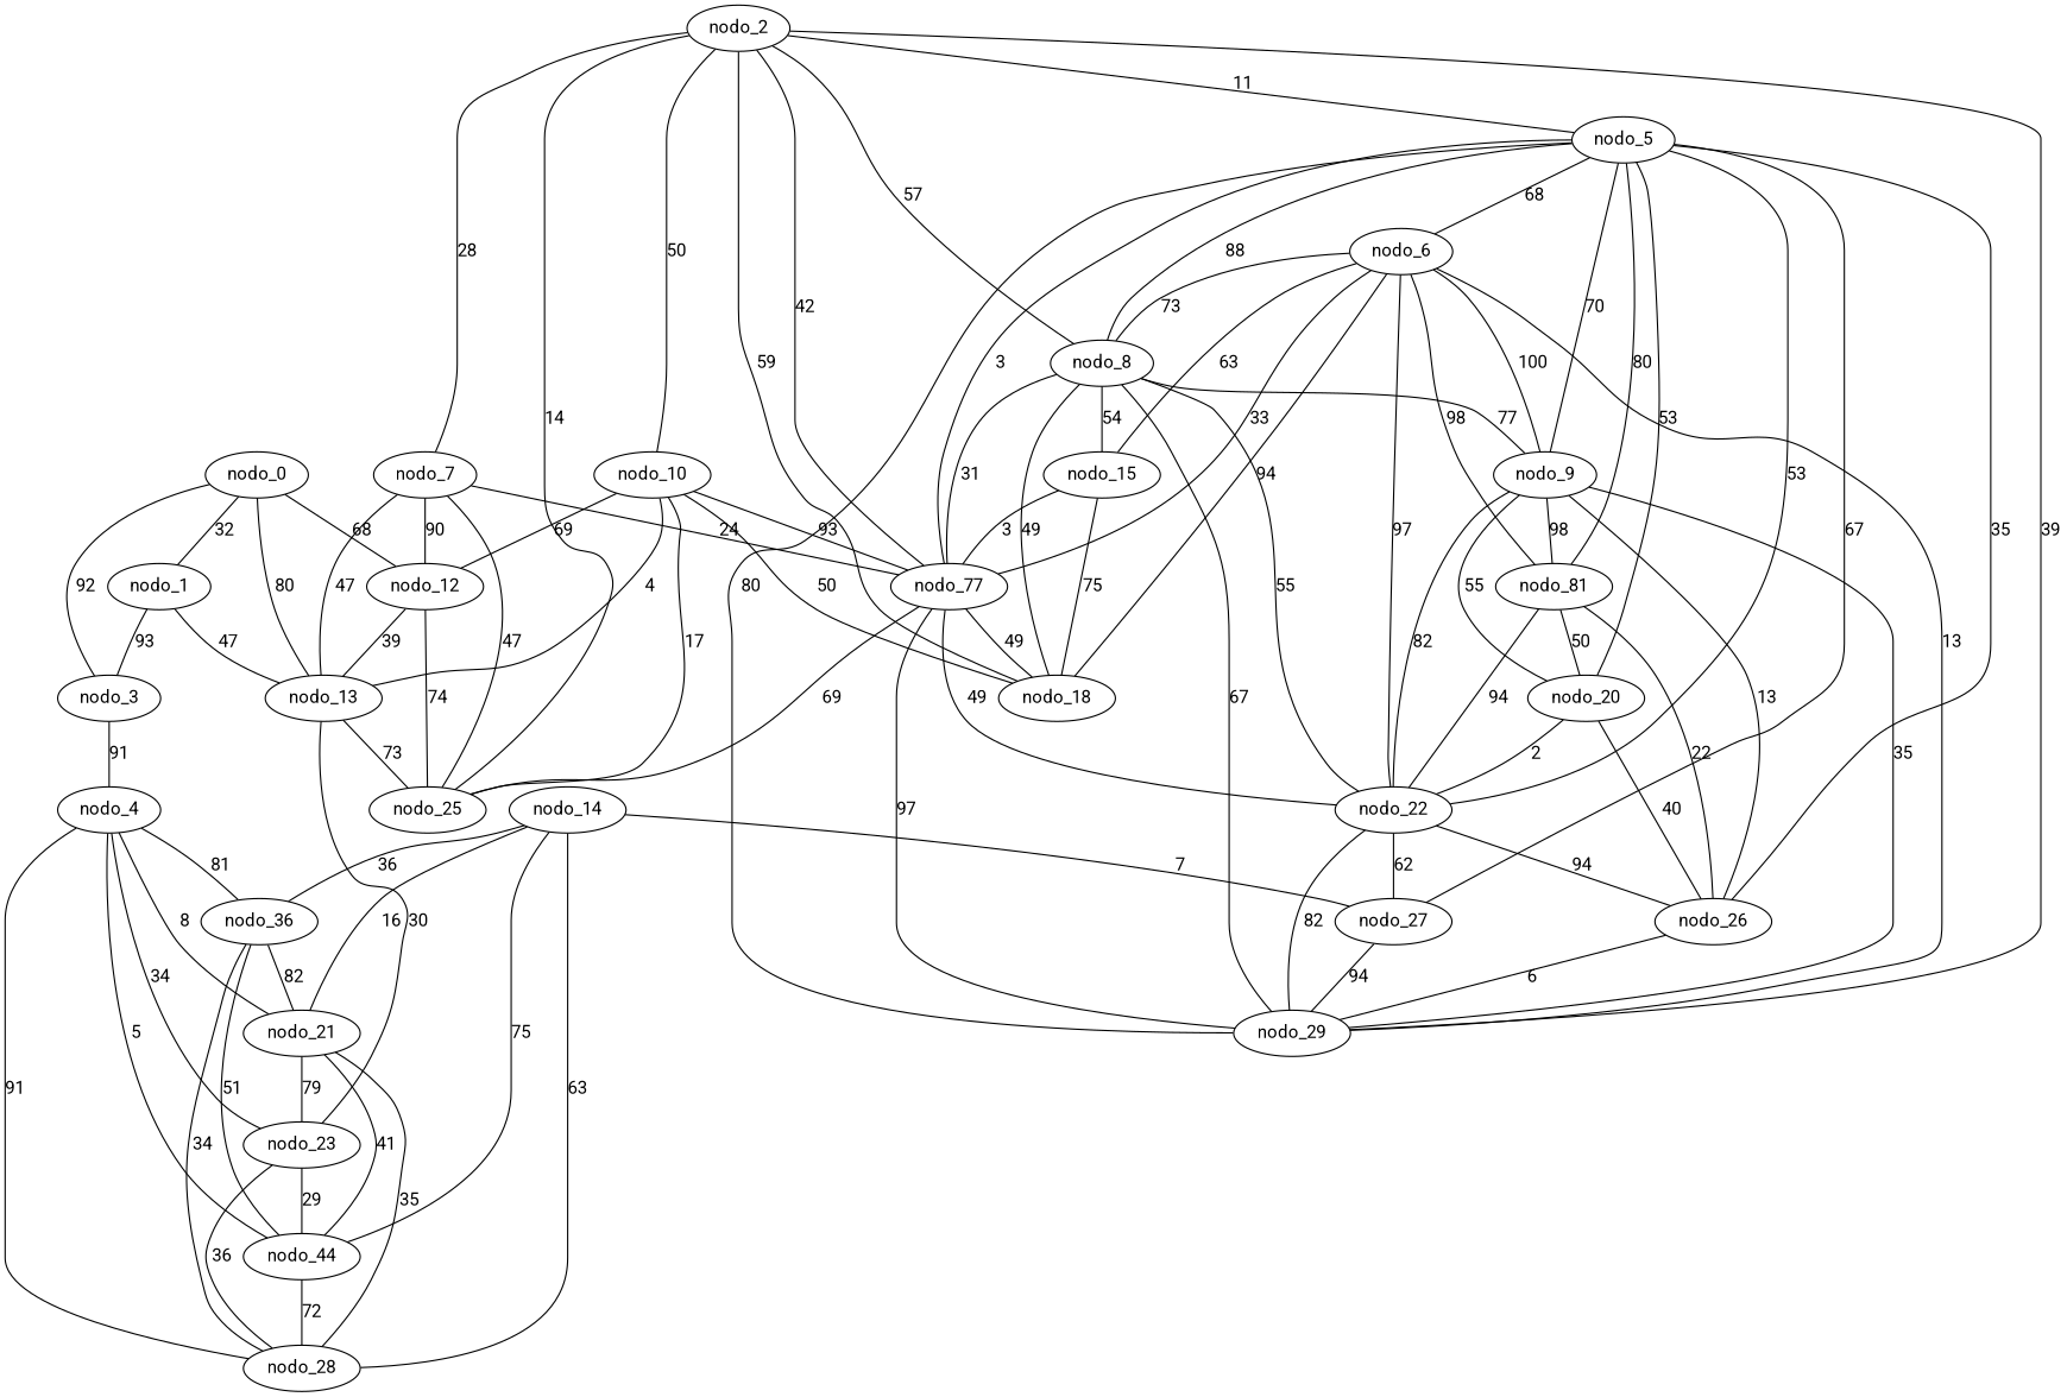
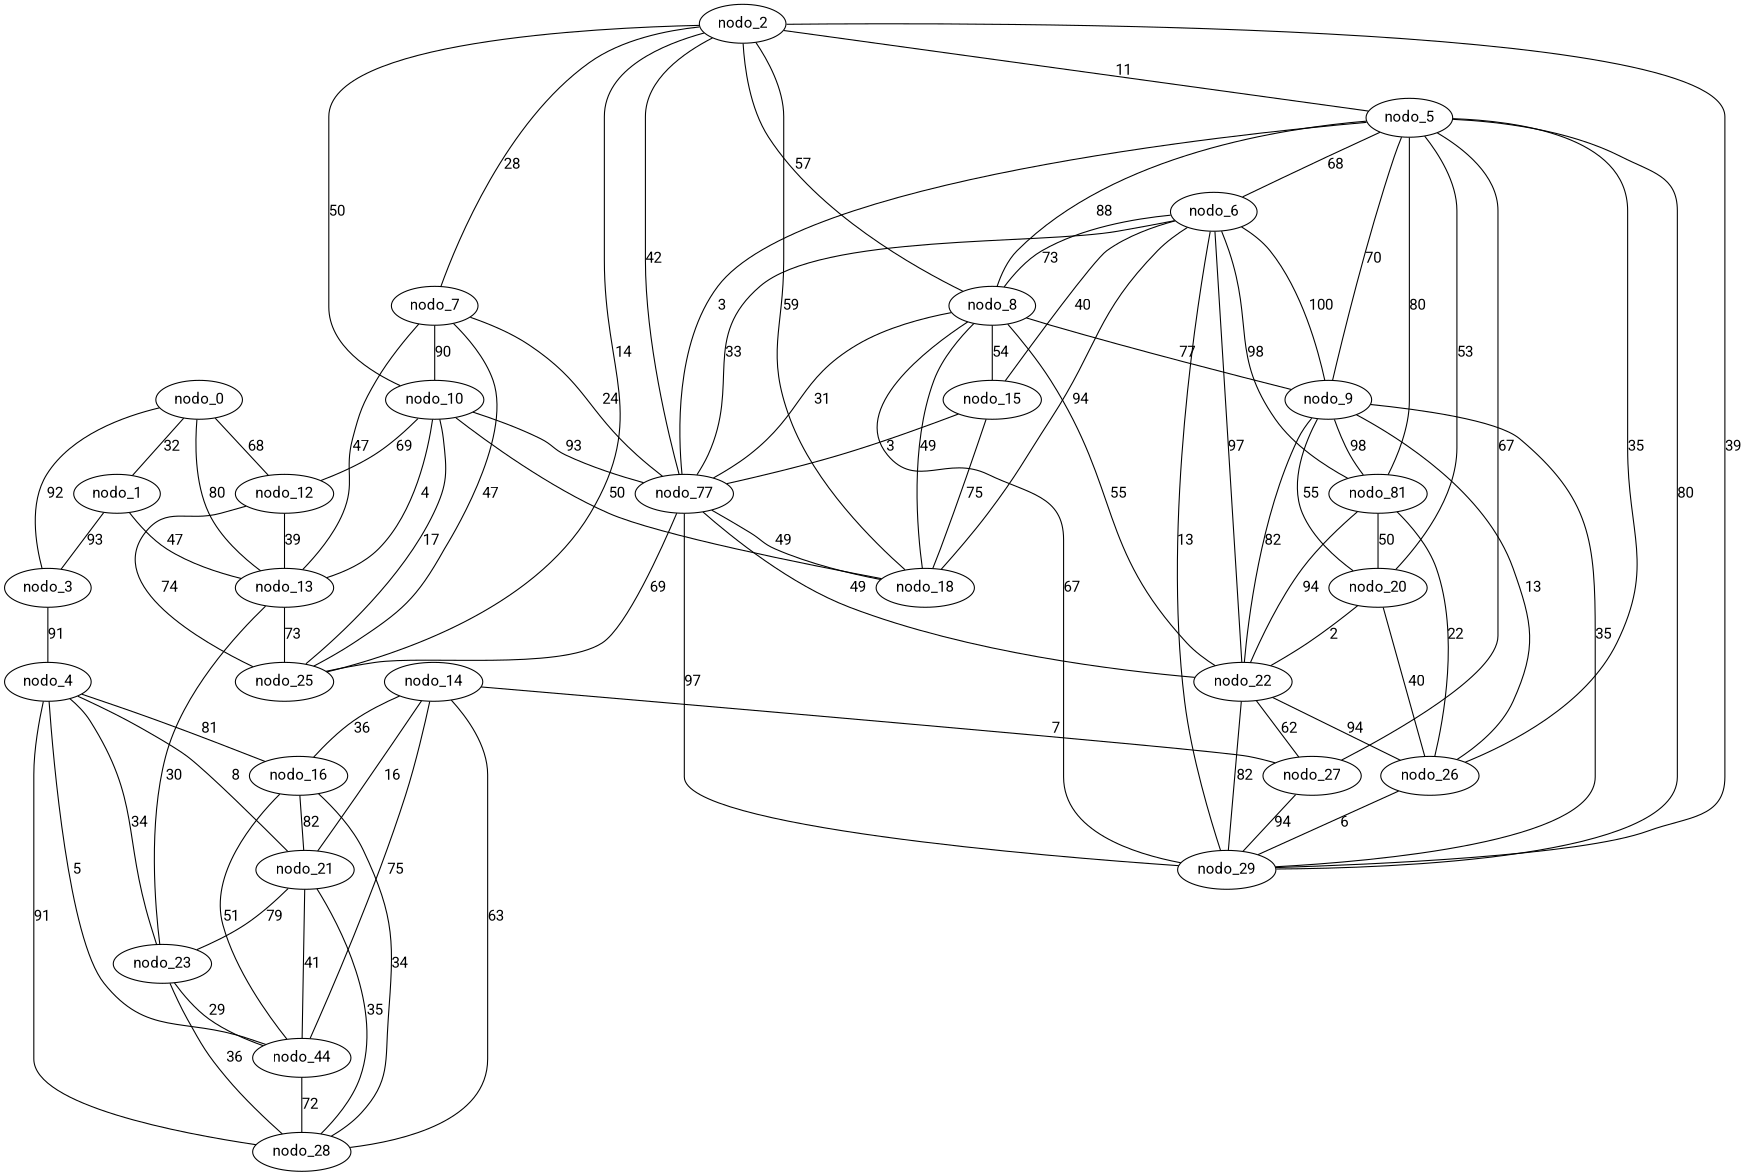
  graph {
    fontname=Roboto
    node [fontname=Roboto]
    edge [fontname=Roboto weight=94]
    nodo_0
    nodo_13
    nodo_12
    nodo_1
    nodo_3
    nodo_25
    nodo_23
    nodo_4
    nodo_5
    nodo_29
    n11 [label=nodo_81]
    nodo_26
    n13 [label=nodo_77]
    nodo_20
    nodo_8
    nodo_9
    nodo_22
    nodo_27
    nodo_6
    nodo_18
    nodo_15
    nodo_10
-   nodo_16 [label=nodo_36]
+   nodo_16
    nodo_21
    n25 [label=nodo_44]
    nodo_28
    nodo_14
    nodo_7
    nodo_2
    nodo_0 -- nodo_13 [label=80 weight=80]
    nodo_0 -- nodo_12 [label=68 weight=68]
    nodo_0 -- nodo_1 [label=32 weight=32]
    nodo_0 -- nodo_3 [label=92 weight=92]
    nodo_13 -- nodo_25 [label=73 weight=73]
    nodo_13 -- nodo_23 [label=30 weight=30]
    nodo_12 -- nodo_13 [label=39 weight=39]
    nodo_12 -- nodo_25 [label=74 weight=78]
    nodo_1 -- nodo_13 [label=47 weight=47]
    nodo_1 -- nodo_3 [label=93 weight=93]
    nodo_3 -- nodo_4 [label=91 weight=91]
    nodo_23 -- n25 [label=29 weight=29]
    nodo_23 -- nodo_28 [label=36 weight=36]
    nodo_4 -- nodo_23 [label=34 weight=34]
    nodo_4 -- nodo_16 [label=81 weight=81]
    nodo_4 -- nodo_21 [label=8 weight=8]
    nodo_4 -- n25 [label=5 weight=5]
    nodo_4 -- nodo_28 [label=91 weight=91]
    nodo_5 -- nodo_29 [label=80 weight=80]
    nodo_5 -- n11 [label=80 weight=80]
    nodo_5 -- nodo_26 [label=35 weight=35]
    nodo_5 -- n13 [label=3 weight=3]
    nodo_5 -- nodo_20 [label=53 weight=53]
    nodo_5 -- nodo_8 [label=88 weight=88]
    nodo_5 -- nodo_9 [label=70 weight=70]
-   nodo_5 -- nodo_22 [label=53 weight=53]
    nodo_5 -- nodo_27 [label=67 weight=67]
    nodo_5 -- nodo_6 [label=68 weight=68]
    n11 -- nodo_26 [label=22 weight=22]
    n11 -- nodo_20 [label=50 weight=50]
    n11 -- nodo_22 [label=94]
    nodo_26 -- nodo_29 [label=6 weight=6]
    n13 -- nodo_25 [label=69 weight=69]
    n13 -- nodo_29 [label=97 weight=97]
    n13 -- nodo_22 [label=49 weight=49]
    n13 -- nodo_18 [label=49 weight=49]
    nodo_20 -- nodo_26 [label=40 weight=40]
    nodo_20 -- nodo_22 [label=2 weight=2]
    nodo_8 -- nodo_29 [label=67 weight=67]
    nodo_8 -- n13 [label=31 weight=31]
    nodo_8 -- nodo_9 [label=77 weight=77]
    nodo_8 -- nodo_22 [label=55 weight=55]
    nodo_8 -- nodo_18 [label=49 weight=49]
    nodo_8 -- nodo_15 [label=54 weight=54]
    nodo_9 -- nodo_29 [label=35 weight=35]
    nodo_9 -- n11 [label=98 weight=98]
    nodo_9 -- nodo_26 [label=13 weight=13]
    nodo_9 -- nodo_20 [label=55 weight=55]
    nodo_9 -- nodo_22 [label=82 weight=82]
    nodo_22 -- nodo_29 [label=82 weight=82]
    nodo_22 -- nodo_26 [label=94]
    nodo_22 -- nodo_27 [label=62 weight=62]
    nodo_27 -- nodo_29 [label=94]
    nodo_6 -- nodo_29 [label=13 weight=13]
    nodo_6 -- n11 [label=98 weight=98]
    nodo_6 -- n13 [label=33 weight=33]
    nodo_6 -- nodo_8 [label=73 weight=73]
    nodo_6 -- nodo_9 [label=100 weight=100]
    nodo_6 -- nodo_22 [label=97 weight=97]
    nodo_6 -- nodo_18 [label=94]
-   nodo_6 -- nodo_15 [label=63 weight=63]
+   nodo_6 -- nodo_15 [label=40 weight=63]
    nodo_15 -- n13 [label=3 weight=3]
    nodo_15 -- nodo_18 [label=75 weight=75]
    nodo_10 -- nodo_13 [label=4 weight=4]
    nodo_10 -- nodo_12 [label=69 weight=69]
    nodo_10 -- nodo_25 [label=17 weight=17]
    nodo_10 -- n13 [label=93 weight=93]
    nodo_10 -- nodo_18 [label=50 weight=50]
    nodo_16 -- nodo_21 [label=82 weight=82]
    nodo_16 -- n25 [label=51 weight=51]
    nodo_16 -- nodo_28 [label=34 weight=34]
    nodo_21 -- nodo_23 [label=79 weight=79]
    nodo_21 -- n25 [label=41 weight=41]
    nodo_21 -- nodo_28 [label=35 weight=35]
    n25 -- nodo_28 [label=72 weight=72]
    nodo_14 -- nodo_27 [label=7 weight=7]
    nodo_14 -- nodo_16 [label=36 weight=36]
    nodo_14 -- nodo_21 [label=16 weight=16]
    nodo_14 -- n25 [label=75 weight=75]
    nodo_14 -- nodo_28 [label=63 weight=63]
    nodo_7 -- nodo_13 [label=47 weight=47]
-   nodo_7 -- nodo_12 [label=90 weight=90]
+   nodo_7 -- nodo_10 [label=90 weight=90]
    nodo_7 -- nodo_25 [label=47 weight=47]
    nodo_7 -- n13 [label=24 weight=24]
    nodo_2 -- nodo_25 [label=14 weight=14]
    nodo_2 -- nodo_5 [label=11 weight=11]
    nodo_2 -- nodo_29 [label=39 weight=39]
    nodo_2 -- n13 [label=42 weight=42]
    nodo_2 -- nodo_8 [label=57 weight=57]
    nodo_2 -- nodo_18 [label=59 weight=59]
    nodo_2 -- nodo_10 [label=50 weight=50]
    nodo_2 -- nodo_7 [label=28 weight=28]
  }
